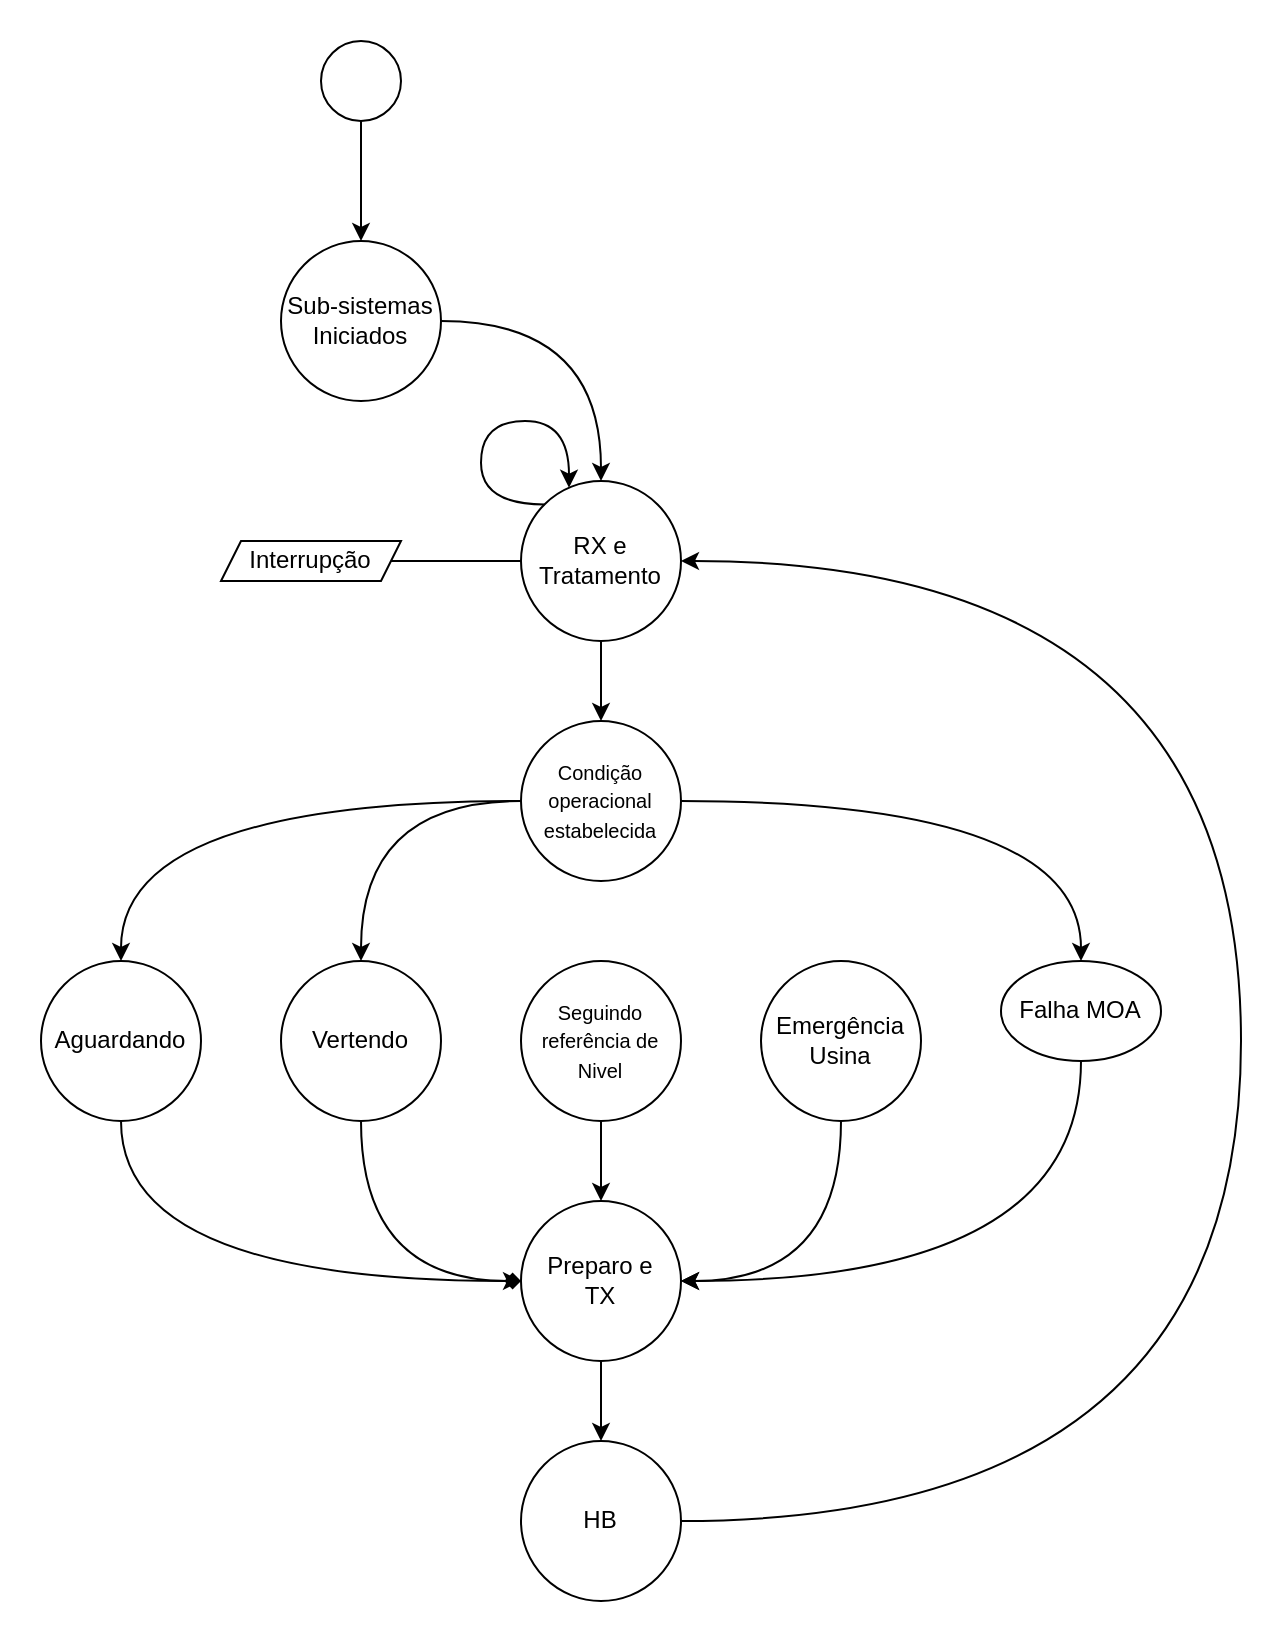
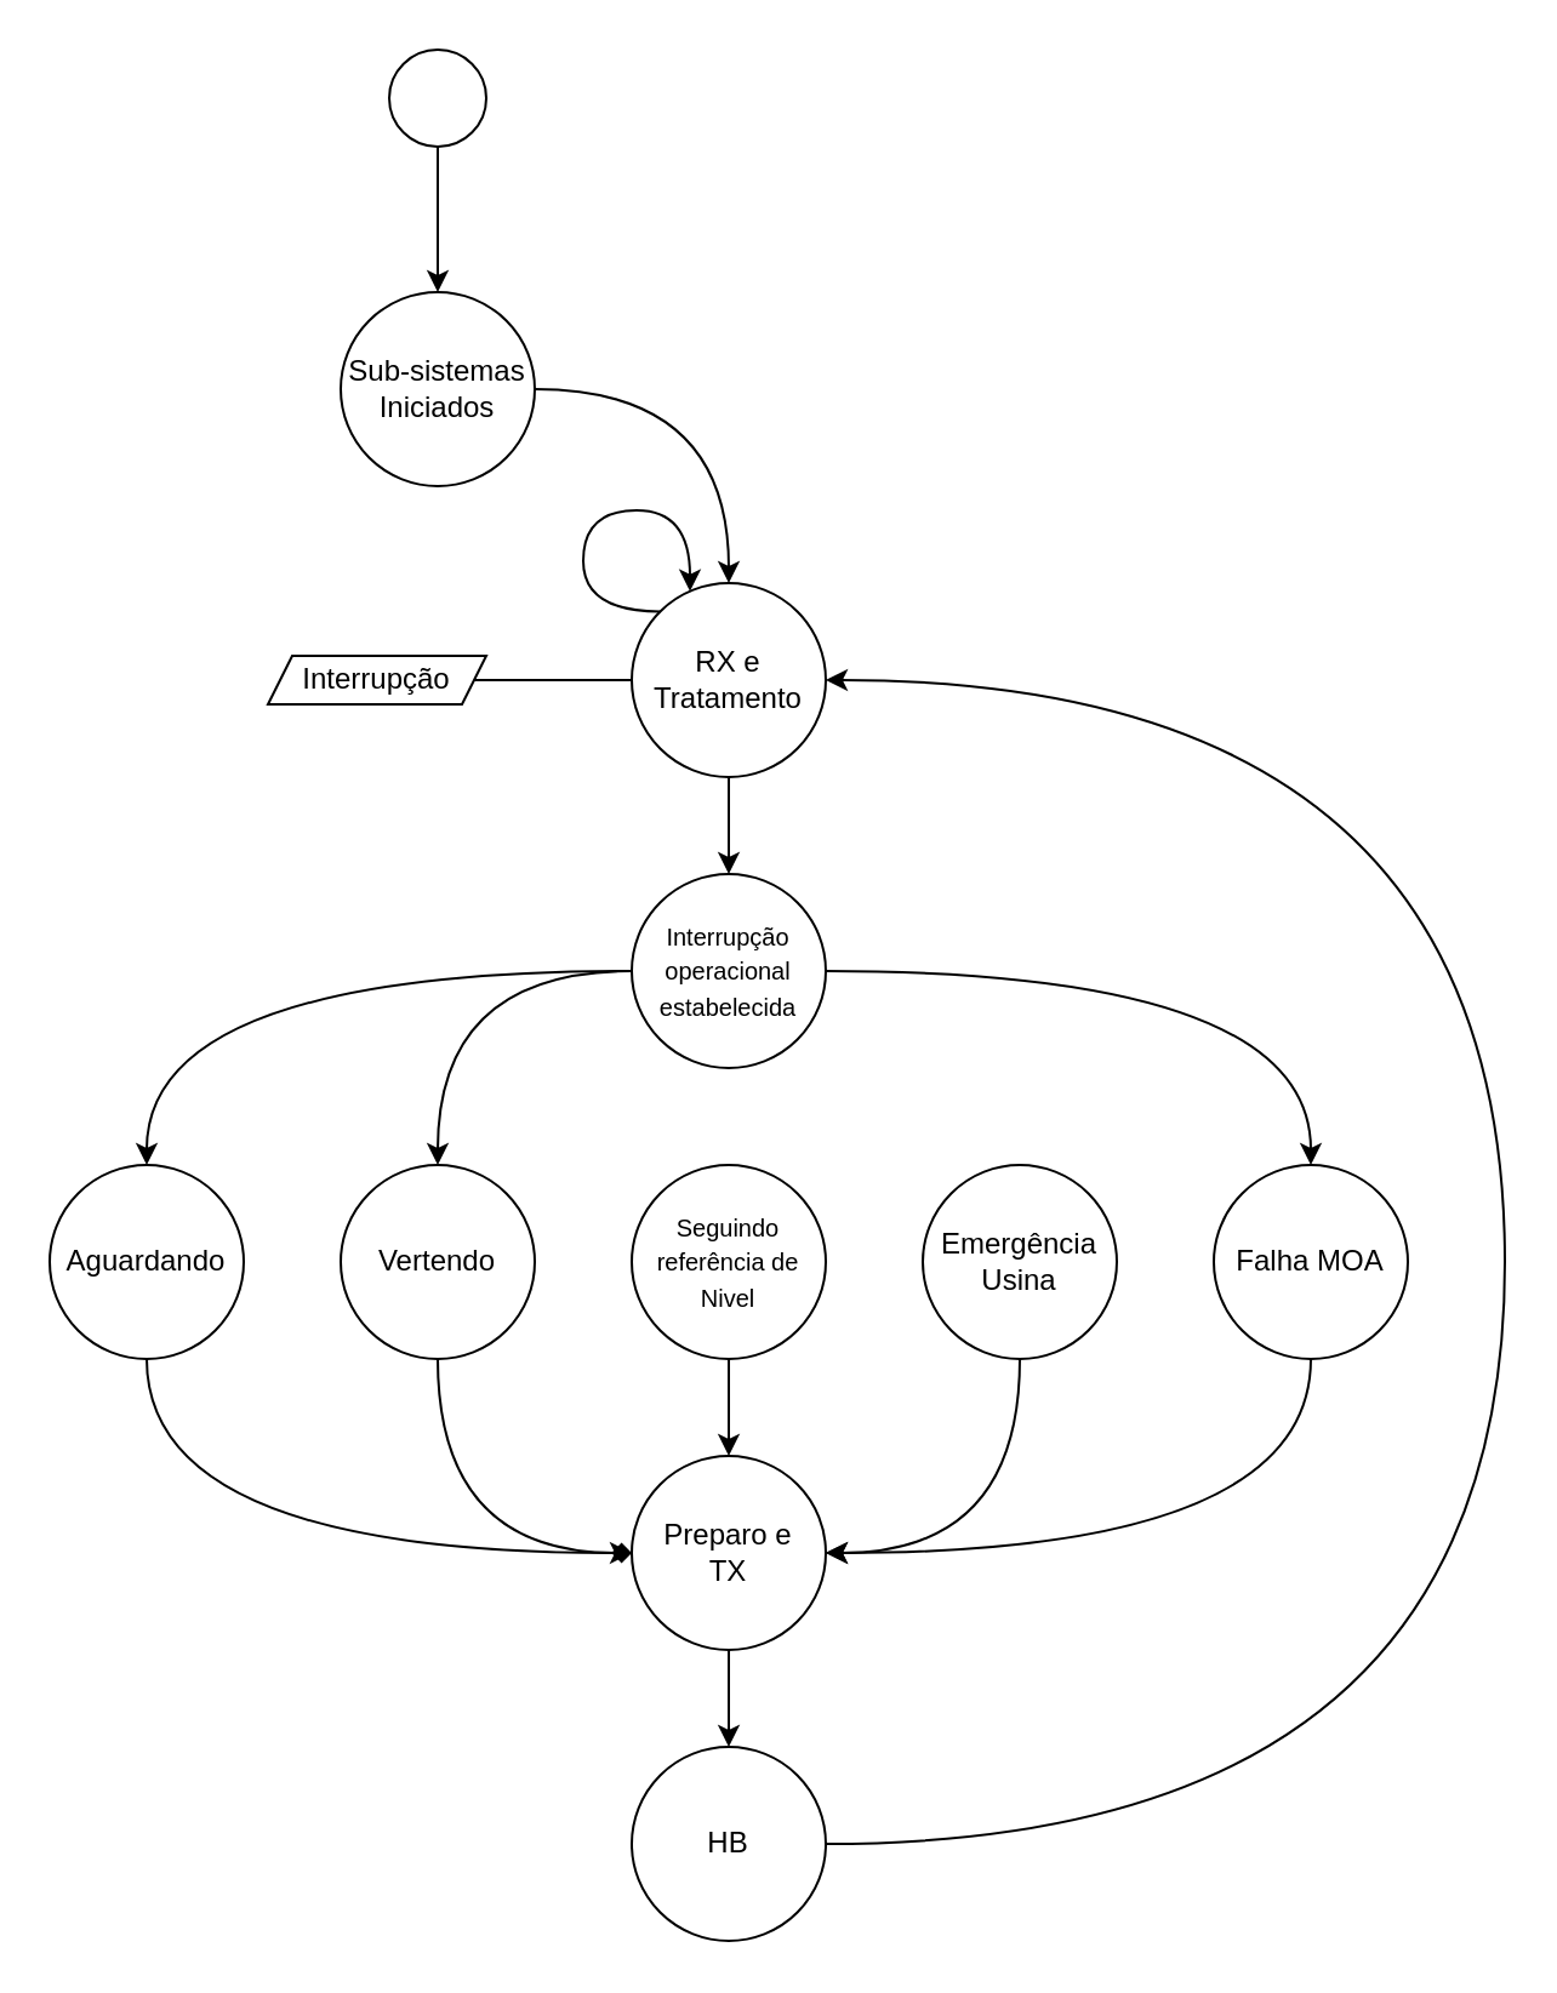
  <mxCell id="0" />
  <mxCell id="1" parent="0" />
  <mxCell id="2" style="edgeStyle=orthogonalEdgeStyle;curved=1;rounded=0;orthogonalLoop=1;jettySize=auto;html=1;entryX=0.5;entryY=0;entryDx=0;entryDy=0;" parent="1" source="3" target="7" edge="1"><mxGeometry relative="1" as="geometry" /></mxCell>
  <mxCell id="3" value="Sub-sistemas Iniciados" style="ellipse;whiteSpace=wrap;html=1;aspect=fixed;" parent="1" vertex="1"><mxGeometry x="140" y="120" width="80" height="80" as="geometry" /></mxCell>
  <mxCell id="4" style="edgeStyle=orthogonalEdgeStyle;curved=1;rounded=0;orthogonalLoop=1;jettySize=auto;html=1;" parent="1" source="5" target="3" edge="1"><mxGeometry relative="1" as="geometry" /></mxCell>
  <mxCell id="5" value="" style="ellipse;whiteSpace=wrap;html=1;aspect=fixed;" parent="1" vertex="1"><mxGeometry x="160" y="20" width="40" height="40" as="geometry" /></mxCell>
  <mxCell id="6" style="edgeStyle=orthogonalEdgeStyle;curved=1;rounded=0;orthogonalLoop=1;jettySize=auto;html=1;" parent="1" source="7" target="10" edge="1"><mxGeometry relative="1" as="geometry" /></mxCell>
  <mxCell id="7" value="RX e Tratamento" style="ellipse;whiteSpace=wrap;html=1;aspect=fixed;" parent="1" vertex="1"><mxGeometry x="260" y="240" width="80" height="80" as="geometry" /></mxCell>
  <mxCell id="8" style="edgeStyle=orthogonalEdgeStyle;curved=1;rounded=0;orthogonalLoop=1;jettySize=auto;html=1;" parent="1" source="10" target="14" edge="1"><mxGeometry relative="1" as="geometry" /></mxCell>
  <mxCell id="9" style="edgeStyle=orthogonalEdgeStyle;curved=1;rounded=0;orthogonalLoop=1;jettySize=auto;html=1;" parent="1" source="10" target="12" edge="1"><mxGeometry relative="1" as="geometry" /></mxCell>
- <mxCell id="10" value="&lt;font style=&quot;font-size: 10px&quot;&gt;Condição operacional estabelecida&lt;/font&gt;" style="ellipse;whiteSpace=wrap;html=1;aspect=fixed;" parent="1" vertex="1"><mxGeometry x="260" y="360" width="80" height="80" as="geometry" /></mxCell>
+ <mxCell id="10" value="&lt;font style=&quot;font-size: 10px&quot;&gt;Interrupção operacional estabelecida&lt;/font&gt;" style="ellipse;whiteSpace=wrap;html=1;aspect=fixed;" parent="1" vertex="1"><mxGeometry x="260" y="360" width="80" height="80" as="geometry" /></mxCell>
  <mxCell id="11" style="edgeStyle=orthogonalEdgeStyle;curved=1;rounded=0;orthogonalLoop=1;jettySize=auto;html=1;exitX=0.5;exitY=1;exitDx=0;exitDy=0;" parent="1" source="12" target="25" edge="1"><mxGeometry relative="1" as="geometry"><Array as="points"><mxPoint x="180" y="640" /></Array></mxGeometry></mxCell>
  <mxCell id="12" value="Vertendo" style="ellipse;whiteSpace=wrap;html=1;aspect=fixed;" parent="1" vertex="1"><mxGeometry x="140" y="480" width="80" height="80" as="geometry" /></mxCell>
  <mxCell id="13" style="edgeStyle=orthogonalEdgeStyle;curved=1;rounded=0;orthogonalLoop=1;jettySize=auto;html=1;entryX=0;entryY=0.5;entryDx=0;entryDy=0;exitX=0.5;exitY=1;exitDx=0;exitDy=0;endArrow=diamond;" parent="1" source="14" target="25" edge="1"><mxGeometry relative="1" as="geometry" /></mxCell>
  <mxCell id="14" value="Aguardando" style="ellipse;whiteSpace=wrap;html=1;aspect=fixed;" parent="1" vertex="1"><mxGeometry x="20" y="480" width="80" height="80" as="geometry" /></mxCell>
  <mxCell id="15" style="edgeStyle=orthogonalEdgeStyle;curved=1;rounded=0;orthogonalLoop=1;jettySize=auto;html=1;" parent="1" source="16" target="25" edge="1"><mxGeometry relative="1" as="geometry" /></mxCell>
  <mxCell id="16" value="&lt;font style=&quot;font-size: 10px&quot;&gt;Seguindo referência de Nivel&lt;/font&gt;" style="ellipse;whiteSpace=wrap;html=1;aspect=fixed;" parent="1" vertex="1"><mxGeometry x="260" y="480" width="80" height="80" as="geometry" /></mxCell>
  <mxCell id="17" style="edgeStyle=orthogonalEdgeStyle;curved=1;rounded=0;orthogonalLoop=1;jettySize=auto;html=1;entryX=0.5;entryY=0;entryDx=0;entryDy=0;exitX=1;exitY=0.5;exitDx=0;exitDy=0;" parent="1" source="10" target="21" edge="1"><mxGeometry relative="1" as="geometry"><mxPoint x="-60" y="520" as="sourcePoint" /></mxGeometry></mxCell>
  <mxCell id="18" style="edgeStyle=orthogonalEdgeStyle;curved=1;rounded=0;orthogonalLoop=1;jettySize=auto;html=1;" parent="1" source="19" target="25" edge="1"><mxGeometry relative="1" as="geometry"><Array as="points"><mxPoint x="420" y="640" /></Array></mxGeometry></mxCell>
  <mxCell id="19" value="Emergência&lt;br&gt;Usina" style="ellipse;whiteSpace=wrap;html=1;aspect=fixed;" parent="1" vertex="1"><mxGeometry x="380" y="480" width="80" height="80" as="geometry" /></mxCell>
  <mxCell id="20" style="edgeStyle=orthogonalEdgeStyle;curved=1;rounded=0;orthogonalLoop=1;jettySize=auto;html=1;exitX=0.5;exitY=1;exitDx=0;exitDy=0;entryX=1;entryY=0.5;entryDx=0;entryDy=0;" parent="1" source="21" target="25" edge="1"><mxGeometry relative="1" as="geometry" /></mxCell>
- <mxCell id="21" value="Falha MOA" style="ellipse;whiteSpace=wrap;html=1;aspect=fixed;" parent="1" vertex="1"><mxGeometry x="500" y="480" width="80" height="50" as="geometry" /></mxCell>
+ <mxCell id="21" value="Falha MOA" style="ellipse;whiteSpace=wrap;html=1;aspect=fixed;" parent="1" vertex="1"><mxGeometry x="500" y="480" width="80" height="80" as="geometry" /></mxCell>
  <mxCell id="22" style="edgeStyle=orthogonalEdgeStyle;curved=1;rounded=0;orthogonalLoop=1;jettySize=auto;html=1;entryX=0;entryY=0.5;entryDx=0;entryDy=0;endArrow=none;" parent="1" source="23" target="7" edge="1"><mxGeometry relative="1" as="geometry"><mxPoint x="140" y="280" as="sourcePoint" /></mxGeometry></mxCell>
  <mxCell id="23" value="Interrupção" style="shape=parallelogram;perimeter=parallelogramPerimeter;whiteSpace=wrap;html=1;fixedSize=1;size=10;" parent="1" vertex="1"><mxGeometry x="110" y="270" width="90" height="20" as="geometry" /></mxCell>
  <mxCell id="24" style="edgeStyle=orthogonalEdgeStyle;curved=1;rounded=0;orthogonalLoop=1;jettySize=auto;html=1;entryX=0.5;entryY=0;entryDx=0;entryDy=0;" parent="1" source="25" target="27" edge="1"><mxGeometry relative="1" as="geometry" /></mxCell>
  <mxCell id="25" value="Preparo e &lt;br&gt;TX" style="ellipse;whiteSpace=wrap;html=1;aspect=fixed;" parent="1" vertex="1"><mxGeometry x="260" y="600" width="80" height="80" as="geometry" /></mxCell>
  <mxCell id="26" style="edgeStyle=orthogonalEdgeStyle;curved=1;rounded=0;orthogonalLoop=1;jettySize=auto;html=1;entryX=1;entryY=0.5;entryDx=0;entryDy=0;" parent="1" source="27" target="7" edge="1"><mxGeometry relative="1" as="geometry"><Array as="points"><mxPoint x="620" y="760" /><mxPoint x="620" y="280" /></Array></mxGeometry></mxCell>
  <mxCell id="27" value="HB" style="ellipse;whiteSpace=wrap;html=1;aspect=fixed;" parent="1" vertex="1"><mxGeometry x="260" y="720" width="80" height="80" as="geometry" /></mxCell>
  <mxCell id="28" style="edgeStyle=orthogonalEdgeStyle;curved=1;rounded=0;orthogonalLoop=1;jettySize=auto;html=1;exitX=0;exitY=0;exitDx=0;exitDy=0;" parent="1" source="7" target="7" edge="1"><mxGeometry relative="1" as="geometry"><Array as="points"><mxPoint x="240" y="252" /><mxPoint x="240" y="210" /><mxPoint x="284" y="210" /></Array></mxGeometry></mxCell>
